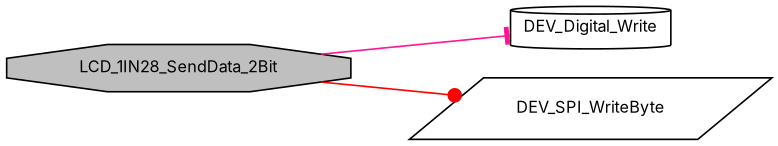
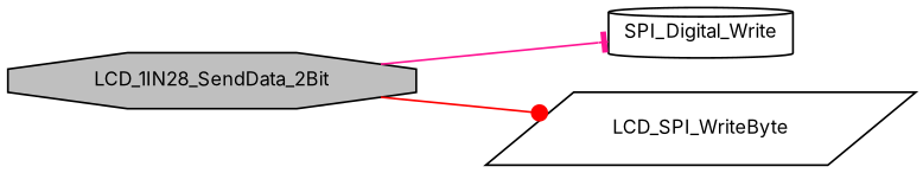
  digraph {
    fontname=Inter
    rankdir=LR
    node [color=black fontname=Inter fontsize=10]
    edge [fontname=Inter fontsize=10 labelfontname=Helvetica labelfontsize=10 style=solid]
    n1 [fillcolor=grey75 fontcolor=black height=0.2 label=LCD_1IN28_SendData_2Bit shape=octagon style=filled width=0.4]
-   n2 [height=0.2 label=DEV_Digital_Write shape=cylinder width=0.4]
-   n3 [height=0.2 label=DEV_SPI_WriteByte shape=parallelogram width=0.4]
+   n2 [height=0.2 label=SPI_Digital_Write shape=cylinder width=0.4]
+   n3 [height=0.2 label=LCD_SPI_WriteByte shape=parallelogram width=0.4]
    n1 -> n2 [arrowhead=tee color=deeppink]
    n1 -> n3 [arrowhead=dot color=red]
  }
